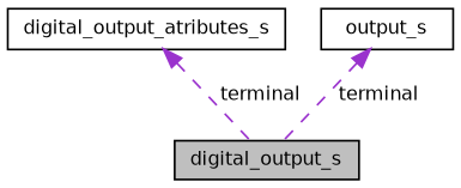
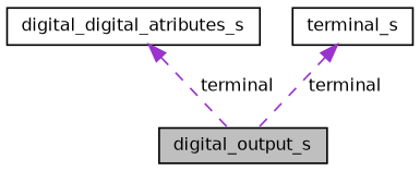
  digraph {
    node [color=black fillcolor=white fontname=Helvetica fontsize=10 shape=record style=filled]
    edge [color=darkorchid3 dir=back fontname=Helvetica fontsize=10 labelfontname=Helvetica labelfontsize=10 style=dashed]
    n1 [fillcolor=grey75 fontcolor=black height=0.2 label=digital_output_s width=0.4]
-   n2 [height=0.2 label=digital_output_atributes_s width=0.4]
-   n3 [height=0.2 label=output_s width=0.4]
+   n2 [height=0.2 label=digital_digital_atributes_s width=0.4]
+   n3 [height=0.2 label=terminal_s width=0.4]
    n2 -> n1 [label=" terminal"]
    n3 -> n1 [label=" terminal"]
  }
